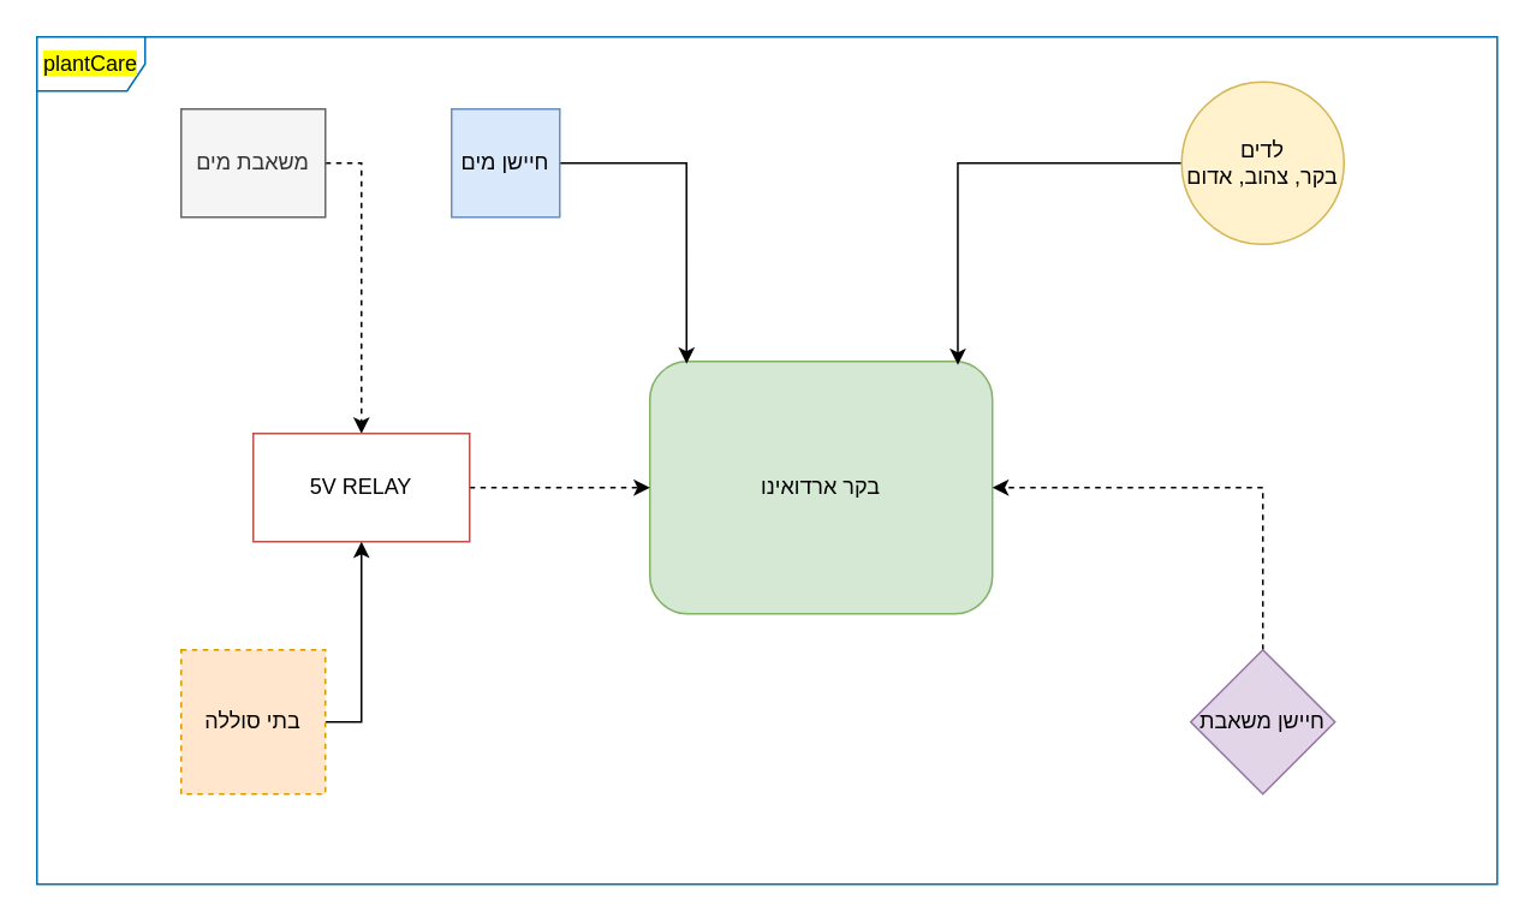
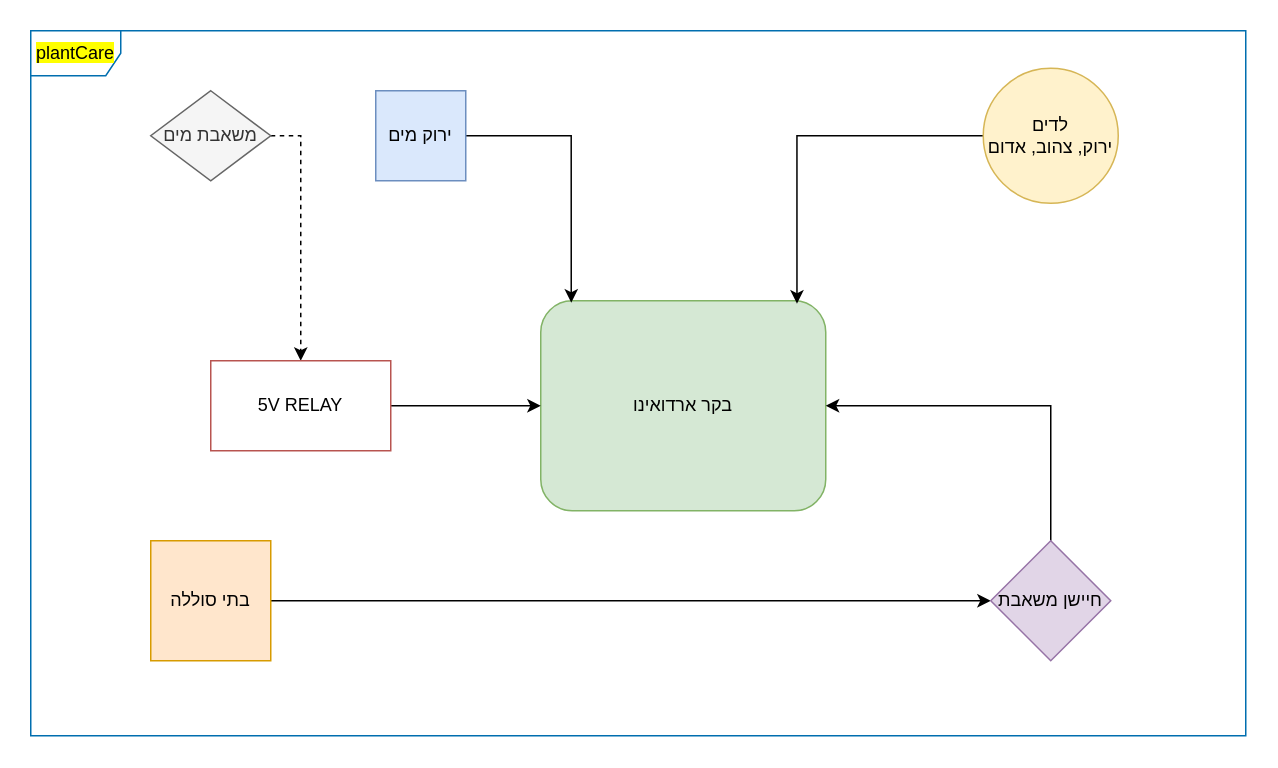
  <mxCell id="0" />
  <mxCell id="1" parent="0" />
  <mxCell id="2" value="&lt;span style=&quot;background-color: rgb(255 , 255 , 0)&quot;&gt;&lt;font color=&quot;#000000&quot;&gt;plantCare&lt;/font&gt;&lt;/span&gt;" style="shape=umlFrame;whiteSpace=wrap;html=1;fillColor=none;strokeColor=#006EAF;swimlaneFillColor=#FFFFFF;fontColor=#ffffff;" vertex="1" parent="1"><mxGeometry x="20" y="20" width="810" height="470" as="geometry" /></mxCell>
  <mxCell id="3" style="edgeStyle=orthogonalEdgeStyle;rounded=0;orthogonalLoop=1;jettySize=auto;html=1;exitX=1;exitY=0.5;exitDx=0;exitDy=0;entryX=0.5;entryY=0;entryDx=0;entryDy=0;dashed=1;" edge="1" parent="1" source="9" target="6"><mxGeometry relative="1" as="geometry"><mxPoint x="140" y="150" as="sourcePoint" /><mxPoint x="217" y="220" as="targetPoint" /><Array as="points"><mxPoint x="200" y="90" /></Array></mxGeometry></mxCell>
  <mxCell id="4" value="בקר ארדואינו" style="rounded=1;whiteSpace=wrap;html=1;fillColor=#d5e8d4;strokeColor=#82b366;" vertex="1" parent="1"><mxGeometry x="360" y="200" width="190" height="140" as="geometry" /></mxCell>
- <mxCell id="5" style="edgeStyle=orthogonalEdgeStyle;rounded=0;orthogonalLoop=1;jettySize=auto;html=1;dashed=1;" edge="1" parent="1" source="6" target="4"><mxGeometry relative="1" as="geometry" /></mxCell>
+ <mxCell id="5" style="edgeStyle=orthogonalEdgeStyle;rounded=0;orthogonalLoop=1;jettySize=auto;html=1;" edge="1" parent="1" source="6" target="4"><mxGeometry relative="1" as="geometry" /></mxCell>
  <mxCell id="6" value="5V RELAY" style="rounded=0;whiteSpace=wrap;html=1;fillColor=#ffffff;strokeColor=#b85450;" vertex="1" parent="1"><mxGeometry x="140" y="240" width="120" height="60" as="geometry" /></mxCell>
- <mxCell id="7" style="edgeStyle=orthogonalEdgeStyle;rounded=0;orthogonalLoop=1;jettySize=auto;html=1;exitX=1;exitY=0.5;exitDx=0;exitDy=0;" edge="1" parent="1" source="8" target="6"><mxGeometry relative="1" as="geometry" /></mxCell>
- <mxCell id="8" value="בתי סוללה" style="whiteSpace=wrap;html=1;aspect=fixed;fillColor=#ffe6cc;strokeColor=#d79b00;dashed=1;" vertex="1" parent="1"><mxGeometry x="100" y="360" width="80" height="80" as="geometry" /></mxCell>
- <mxCell id="9" value="משאבת מים" style="rounded=0;whiteSpace=wrap;html=1;fillColor=#f5f5f5;strokeColor=#666666;fontColor=#333333;" vertex="1" parent="1"><mxGeometry x="100" y="60" width="80" height="60" as="geometry" /></mxCell>
- <mxCell id="10" style="edgeStyle=orthogonalEdgeStyle;rounded=0;orthogonalLoop=1;jettySize=auto;html=1;entryX=1;entryY=0.5;entryDx=0;entryDy=0;dashed=1;" edge="1" parent="1" source="11" target="4"><mxGeometry relative="1" as="geometry"><Array as="points"><mxPoint x="700" y="270" /></Array></mxGeometry></mxCell>
+ <mxCell id="7" style="edgeStyle=orthogonalEdgeStyle;rounded=0;orthogonalLoop=1;jettySize=auto;html=1;exitX=1;exitY=0.5;exitDx=0;exitDy=0;" edge="1" parent="1" source="8" target="11"><mxGeometry relative="1" as="geometry" /></mxCell>
+ <mxCell id="8" value="בתי סוללה" style="whiteSpace=wrap;html=1;aspect=fixed;fillColor=#ffe6cc;strokeColor=#d79b00;" vertex="1" parent="1"><mxGeometry x="100" y="360" width="80" height="80" as="geometry" /></mxCell>
+ <mxCell id="9" value="משאבת מים" style="rhombus;whiteSpace=wrap;html=1;fillColor=#f5f5f5;strokeColor=#666666;fontColor=#333333;" vertex="1" parent="1"><mxGeometry x="100" y="60" width="80" height="60" as="geometry" /></mxCell>
+ <mxCell id="10" style="edgeStyle=orthogonalEdgeStyle;rounded=0;orthogonalLoop=1;jettySize=auto;html=1;entryX=1;entryY=0.5;entryDx=0;entryDy=0;" edge="1" parent="1" source="11" target="4"><mxGeometry relative="1" as="geometry"><Array as="points"><mxPoint x="700" y="270" /></Array></mxGeometry></mxCell>
  <mxCell id="11" value="חיישן משאבת" style="rhombus;whiteSpace=wrap;html=1;fillColor=#e1d5e7;strokeColor=#9673a6;" vertex="1" parent="1"><mxGeometry x="660" y="360" width="80" height="80" as="geometry" /></mxCell>
  <mxCell id="12" style="edgeStyle=orthogonalEdgeStyle;rounded=0;orthogonalLoop=1;jettySize=auto;html=1;entryX=0.899;entryY=0.014;entryDx=0;entryDy=0;entryPerimeter=0;" edge="1" parent="1" source="13" target="4"><mxGeometry relative="1" as="geometry" /></mxCell>
- <mxCell id="13" value="לדים&lt;br&gt;בקר, צהוב, אדום" style="ellipse;whiteSpace=wrap;html=1;aspect=fixed;fillColor=#fff2cc;strokeColor=#d6b656;" vertex="1" parent="1"><mxGeometry x="655" y="45" width="90" height="90" as="geometry" /></mxCell>
+ <mxCell id="13" value="לדים&lt;br&gt;ירוק, צהוב, אדום" style="ellipse;whiteSpace=wrap;html=1;aspect=fixed;fillColor=#fff2cc;strokeColor=#d6b656;" vertex="1" parent="1"><mxGeometry x="655" y="45" width="90" height="90" as="geometry" /></mxCell>
  <mxCell id="14" style="edgeStyle=orthogonalEdgeStyle;rounded=0;orthogonalLoop=1;jettySize=auto;html=1;entryX=0.107;entryY=0.009;entryDx=0;entryDy=0;entryPerimeter=0;" edge="1" parent="1" source="15" target="4"><mxGeometry relative="1" as="geometry" /></mxCell>
- <mxCell id="15" value="חיישן מים" style="whiteSpace=wrap;html=1;aspect=fixed;fillColor=#dae8fc;strokeColor=#6c8ebf;" vertex="1" parent="1"><mxGeometry x="250" y="60" width="60" height="60" as="geometry" /></mxCell>
+ <mxCell id="15" value="ירוק מים" style="whiteSpace=wrap;html=1;aspect=fixed;fillColor=#dae8fc;strokeColor=#6c8ebf;" vertex="1" parent="1"><mxGeometry x="250" y="60" width="60" height="60" as="geometry" /></mxCell>
